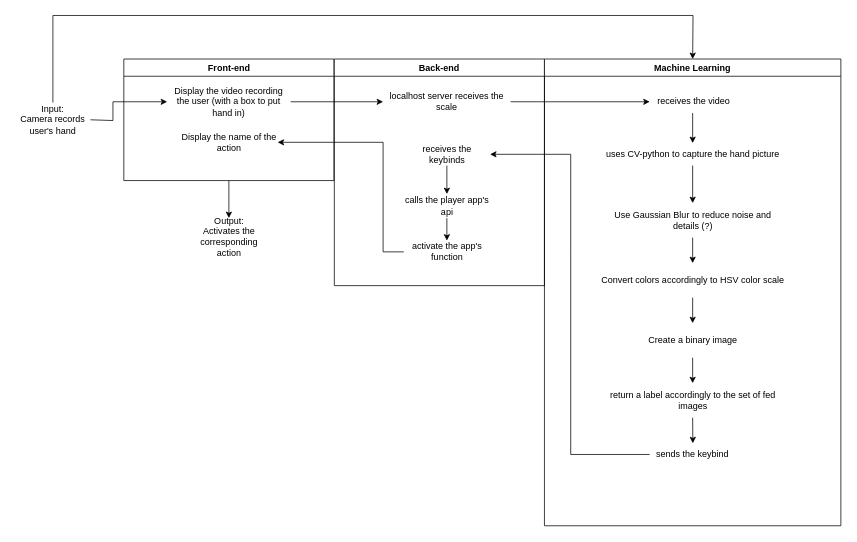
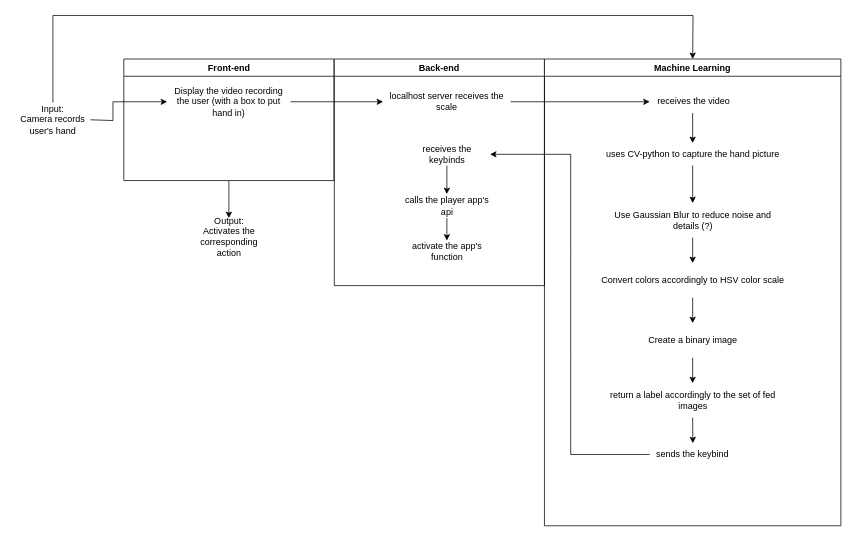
  <mxCell id="0" />
  <mxCell id="1" parent="0" />
  <mxCell id="2" value="Front-end" style="swimlane;whiteSpace=wrap" vertex="1" parent="1"><mxGeometry x="164.5" y="78" width="280" height="162" as="geometry" /></mxCell>
  <mxCell id="3" value="Display the video recording the user (with a box to put hand in)" style="text;html=1;align=center;verticalAlign=middle;whiteSpace=wrap;rounded=0;" vertex="1" parent="2"><mxGeometry x="57.75" y="42" width="164.5" height="30" as="geometry" /></mxCell>
- <mxCell id="4" value="Display the name of the action" style="text;html=1;align=center;verticalAlign=middle;whiteSpace=wrap;rounded=0;" vertex="1" parent="2"><mxGeometry x="75" y="96" width="130" height="30" as="geometry" /></mxCell>
  <mxCell id="5" value="Back-end" style="swimlane;whiteSpace=wrap;startSize=23;" vertex="1" parent="1"><mxGeometry x="445" y="78" width="280" height="302" as="geometry" /></mxCell>
  <mxCell id="6" value="localhost server receives the scale" style="text;html=1;align=center;verticalAlign=middle;whiteSpace=wrap;rounded=0;" vertex="1" parent="5"><mxGeometry x="65" y="42" width="170" height="30" as="geometry" /></mxCell>
  <mxCell id="7" value="receives the keybinds" style="text;html=1;align=center;verticalAlign=middle;whiteSpace=wrap;rounded=0;" vertex="1" parent="5"><mxGeometry x="92.5" y="112" width="115" height="30" as="geometry" /></mxCell>
  <mxCell id="8" value="calls the player app's api" style="text;html=1;align=center;verticalAlign=middle;whiteSpace=wrap;rounded=0;" vertex="1" parent="5"><mxGeometry x="92.5" y="180" width="115" height="32" as="geometry" /></mxCell>
  <mxCell id="9" value="activate the app's function" style="text;html=1;align=center;verticalAlign=middle;whiteSpace=wrap;rounded=0;" vertex="1" parent="5"><mxGeometry x="92.5" y="242" width="115" height="30" as="geometry" /></mxCell>
  <mxCell id="10" value="" style="endArrow=classic;html=1;rounded=0;entryX=0.5;entryY=0;entryDx=0;entryDy=0;exitX=0.5;exitY=1;exitDx=0;exitDy=0;" edge="1" parent="5" source="7" target="8"><mxGeometry width="50" height="50" relative="1" as="geometry"><mxPoint x="95" y="162" as="sourcePoint" /><mxPoint x="268" y="162" as="targetPoint" /></mxGeometry></mxCell>
  <mxCell id="11" value="" style="endArrow=classic;html=1;rounded=0;entryX=0.5;entryY=0;entryDx=0;entryDy=0;exitX=0.5;exitY=1;exitDx=0;exitDy=0;" edge="1" parent="5" source="8" target="9"><mxGeometry width="50" height="50" relative="1" as="geometry"><mxPoint x="160" y="152" as="sourcePoint" /><mxPoint x="160" y="190" as="targetPoint" /></mxGeometry></mxCell>
  <mxCell id="12" value="Machine Learning" style="swimlane;whiteSpace=wrap" vertex="1" parent="1"><mxGeometry x="725" y="78" width="395" height="622" as="geometry" /></mxCell>
  <mxCell id="13" value="&amp;nbsp;receives the video" style="text;html=1;align=center;verticalAlign=middle;whiteSpace=wrap;rounded=0;" vertex="1" parent="12"><mxGeometry x="140.25" y="42" width="114.5" height="30" as="geometry" /></mxCell>
  <mxCell id="14" value="uses CV-python to capture the hand picture" style="text;html=1;align=center;verticalAlign=middle;whiteSpace=wrap;rounded=0;" vertex="1" parent="12"><mxGeometry x="77.5" y="112" width="240" height="30" as="geometry" /></mxCell>
  <mxCell id="15" value="" style="endArrow=classic;html=1;rounded=0;entryX=0.5;entryY=0;entryDx=0;entryDy=0;exitX=0.5;exitY=1;exitDx=0;exitDy=0;" edge="1" parent="12" source="13" target="14"><mxGeometry width="50" height="50" relative="1" as="geometry"><mxPoint x="-164.5" y="342" as="sourcePoint" /><mxPoint x="-114.5" y="292" as="targetPoint" /></mxGeometry></mxCell>
  <mxCell id="16" value="" style="endArrow=classic;html=1;rounded=0;entryX=0.5;entryY=0;entryDx=0;entryDy=0;exitX=0.5;exitY=1;exitDx=0;exitDy=0;" edge="1" parent="12" source="14" target="17"><mxGeometry width="50" height="50" relative="1" as="geometry"><mxPoint x="150" y="82" as="sourcePoint" /><mxPoint x="140" y="192" as="targetPoint" /></mxGeometry></mxCell>
  <mxCell id="17" value="Use Gaussian Blur to reduce noise and details (?)" style="text;html=1;align=center;verticalAlign=middle;whiteSpace=wrap;rounded=0;" vertex="1" parent="12"><mxGeometry x="82.5" y="192" width="230" height="46" as="geometry" /></mxCell>
  <mxCell id="18" value="Convert colors accordingly to HSV color scale" style="text;html=1;align=center;verticalAlign=middle;whiteSpace=wrap;rounded=0;" vertex="1" parent="12"><mxGeometry x="68.75" y="272" width="257.5" height="46" as="geometry" /></mxCell>
  <mxCell id="19" value="" style="endArrow=classic;html=1;rounded=0;exitX=0.5;exitY=1;exitDx=0;exitDy=0;entryX=0.5;entryY=0;entryDx=0;entryDy=0;" edge="1" parent="12" source="17" target="18"><mxGeometry width="50" height="50" relative="1" as="geometry"><mxPoint x="197" y="222" as="sourcePoint" /><mxPoint x="197" y="272" as="targetPoint" /></mxGeometry></mxCell>
  <mxCell id="20" value="Create a binary image" style="text;html=1;align=center;verticalAlign=middle;whiteSpace=wrap;rounded=0;" vertex="1" parent="12"><mxGeometry x="68.75" y="352" width="257.5" height="46" as="geometry" /></mxCell>
  <mxCell id="21" value="" style="endArrow=classic;html=1;rounded=0;entryX=0.5;entryY=0;entryDx=0;entryDy=0;exitX=0.5;exitY=1;exitDx=0;exitDy=0;" edge="1" parent="12" source="18" target="20"><mxGeometry width="50" height="50" relative="1" as="geometry"><mxPoint x="197" y="302" as="sourcePoint" /><mxPoint x="197" y="352" as="targetPoint" /></mxGeometry></mxCell>
  <mxCell id="22" value="" style="endArrow=classic;html=1;rounded=0;exitX=0.5;exitY=1;exitDx=0;exitDy=0;entryX=0.5;entryY=0;entryDx=0;entryDy=0;" edge="1" parent="12" source="20" target="23"><mxGeometry width="50" height="50" relative="1" as="geometry"><mxPoint x="175" y="452" as="sourcePoint" /><mxPoint x="198" y="442" as="targetPoint" /></mxGeometry></mxCell>
  <mxCell id="23" value="return a label accordingly to the set of fed images" style="text;html=1;align=center;verticalAlign=middle;whiteSpace=wrap;rounded=0;" vertex="1" parent="12"><mxGeometry x="68.75" y="432" width="257.5" height="46" as="geometry" /></mxCell>
  <mxCell id="24" value="sends the keybind" style="text;html=1;align=center;verticalAlign=middle;whiteSpace=wrap;rounded=0;" vertex="1" parent="12"><mxGeometry x="140.25" y="512" width="115" height="30" as="geometry" /></mxCell>
  <mxCell id="25" value="" style="endArrow=classic;html=1;rounded=0;entryX=0.5;entryY=0;entryDx=0;entryDy=0;exitX=0.5;exitY=1;exitDx=0;exitDy=0;" edge="1" parent="12" source="23" target="24"><mxGeometry width="50" height="50" relative="1" as="geometry"><mxPoint x="208" y="328" as="sourcePoint" /><mxPoint x="208" y="362" as="targetPoint" /></mxGeometry></mxCell>
  <mxCell id="26" value="" style="endArrow=classic;html=1;rounded=0;entryX=0;entryY=0.5;entryDx=0;entryDy=0;exitX=1;exitY=0.5;exitDx=0;exitDy=0;" edge="1" parent="1" source="27" target="3"><mxGeometry width="50" height="50" relative="1" as="geometry"><mxPoint x="130" y="363" as="sourcePoint" /><mxPoint x="500" y="360" as="targetPoint" /><Array as="points"><mxPoint x="150" y="160" /><mxPoint x="150" y="135" /></Array></mxGeometry></mxCell>
  <mxCell id="27" value="&lt;div&gt;Input:&lt;/div&gt;&lt;div&gt;Camera records user's hand&lt;/div&gt;" style="text;html=1;align=center;verticalAlign=middle;whiteSpace=wrap;rounded=0;" vertex="1" parent="1"><mxGeometry x="20" y="136" width="100" height="46" as="geometry" /></mxCell>
  <mxCell id="28" value="" style="endArrow=classic;html=1;rounded=0;entryX=0;entryY=0.5;entryDx=0;entryDy=0;exitX=1;exitY=0.5;exitDx=0;exitDy=0;entryPerimeter=0;" edge="1" parent="1" source="3" target="6"><mxGeometry width="50" height="50" relative="1" as="geometry"><mxPoint x="560" y="420" as="sourcePoint" /><mxPoint x="500" y="170" as="targetPoint" /></mxGeometry></mxCell>
  <mxCell id="29" value="" style="endArrow=classic;html=1;rounded=0;entryX=0;entryY=0.5;entryDx=0;entryDy=0;exitX=1;exitY=0.5;exitDx=0;exitDy=0;" edge="1" parent="1" source="6" target="13"><mxGeometry width="50" height="50" relative="1" as="geometry"><mxPoint x="397" y="138" as="sourcePoint" /><mxPoint x="515" y="138" as="targetPoint" /></mxGeometry></mxCell>
- <mxCell id="30" value="" style="endArrow=classic;html=1;rounded=0;exitX=0;exitY=0.5;exitDx=0;exitDy=0;entryX=1;entryY=0.5;entryDx=0;entryDy=0;" edge="1" parent="1" source="9" target="4"><mxGeometry width="50" height="50" relative="1" as="geometry"><mxPoint x="560" y="420" as="sourcePoint" /><mxPoint x="400" y="205" as="targetPoint" /><Array as="points"><mxPoint x="510" y="335" /><mxPoint x="510" y="189" /></Array></mxGeometry></mxCell>
  <mxCell id="31" value="Output:&lt;div&gt;Activates the corresponding action&lt;/div&gt;" style="text;html=1;align=center;verticalAlign=middle;whiteSpace=wrap;rounded=0;" vertex="1" parent="1"><mxGeometry x="266.75" y="290" width="75.5" height="50" as="geometry" /></mxCell>
  <mxCell id="32" value="" style="endArrow=classic;html=1;rounded=0;entryX=0.5;entryY=0;entryDx=0;entryDy=0;exitX=0.5;exitY=1;exitDx=0;exitDy=0;" edge="1" parent="1" source="2" target="31"><mxGeometry width="50" height="50" relative="1" as="geometry"><mxPoint x="397" y="145" as="sourcePoint" /><mxPoint x="520" y="145" as="targetPoint" /></mxGeometry></mxCell>
  <mxCell id="33" value="" style="endArrow=classic;html=1;rounded=0;exitX=0;exitY=0.5;exitDx=0;exitDy=0;entryX=1;entryY=0.5;entryDx=0;entryDy=0;" edge="1" parent="1" source="24" target="7"><mxGeometry width="50" height="50" relative="1" as="geometry"><mxPoint x="840" y="560" as="sourcePoint" /><mxPoint x="760" y="200" as="targetPoint" /><Array as="points"><mxPoint x="760" y="605" /><mxPoint x="760" y="475" /><mxPoint x="760" y="335" /><mxPoint x="760" y="205" /></Array></mxGeometry></mxCell>
  <mxCell id="34" value="" style="endArrow=classic;html=1;rounded=0;entryX=0.5;entryY=0;entryDx=0;entryDy=0;exitX=0.5;exitY=0;exitDx=0;exitDy=0;" edge="1" parent="1" source="27" target="12"><mxGeometry width="50" height="50" relative="1" as="geometry"><mxPoint x="130" y="169" as="sourcePoint" /><mxPoint x="175" y="169" as="targetPoint" /><Array as="points"><mxPoint x="70" y="20" /><mxPoint x="923" y="20" /></Array></mxGeometry></mxCell>
